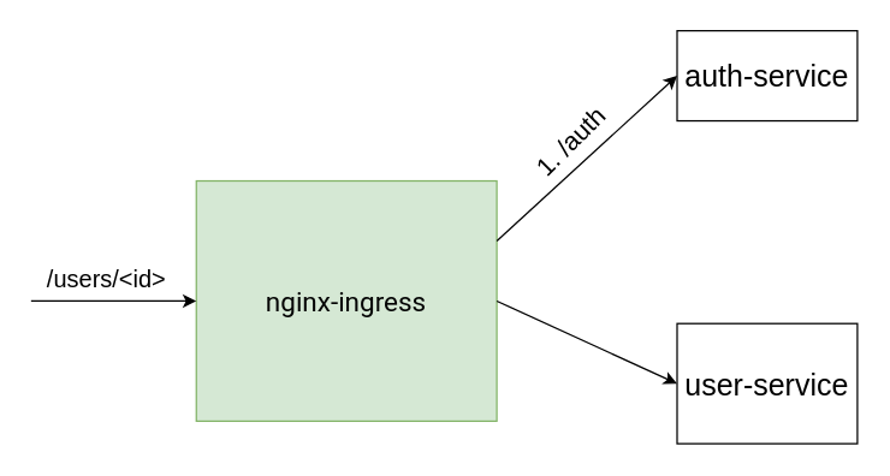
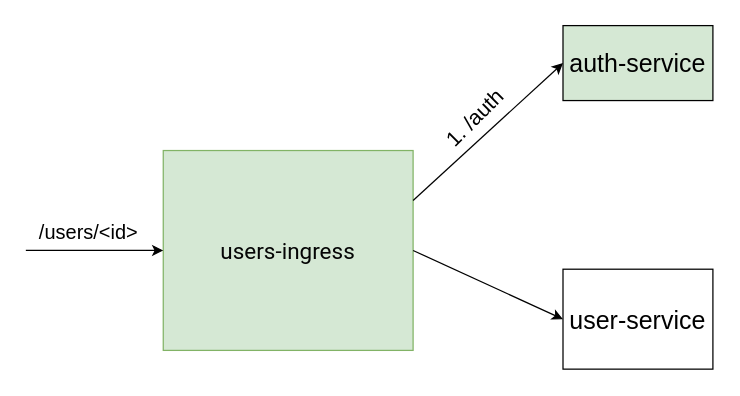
  <mxCell id="0" />
  <mxCell id="1" parent="0" />
- <mxCell id="2" value="&lt;span style=&quot;color: rgb(5, 5, 5); font-family: Roboto, sans-serif; font-size: 18px; text-align: left;&quot;&gt;nginx-ingress&lt;/span&gt;" style="rounded=0;whiteSpace=wrap;html=1;fillColor=#d5e8d4;strokeColor=#82b366;" vertex="1" parent="1"><mxGeometry x="130" y="120" width="200" height="160" as="geometry" /></mxCell>
- <mxCell id="3" value="&lt;font style=&quot;font-size: 20px;&quot;&gt;auth-service&lt;/font&gt;" style="rounded=0;whiteSpace=wrap;html=1;" vertex="1" parent="1"><mxGeometry x="450" y="20" width="120" height="60" as="geometry" /></mxCell>
+ <mxCell id="2" value="&lt;span style=&quot;color: rgb(5, 5, 5); font-family: Roboto, sans-serif; font-size: 18px; text-align: left;&quot;&gt;users-ingress&lt;/span&gt;" style="rounded=0;whiteSpace=wrap;html=1;fillColor=#d5e8d4;strokeColor=#82b366;" vertex="1" parent="1"><mxGeometry x="130" y="120" width="200" height="160" as="geometry" /></mxCell>
+ <mxCell id="3" value="&lt;font style=&quot;font-size: 20px;&quot;&gt;auth-service&lt;/font&gt;" style="rounded=0;whiteSpace=wrap;html=1;fillColor=#d5e8d4;" vertex="1" parent="1"><mxGeometry x="450" y="20" width="120" height="60" as="geometry" /></mxCell>
  <mxCell id="4" value="&lt;font style=&quot;font-size: 20px;&quot;&gt;user-service&lt;/font&gt;" style="rounded=0;whiteSpace=wrap;html=1;" vertex="1" parent="1"><mxGeometry x="450" y="215" width="120" height="80" as="geometry" /></mxCell>
  <mxCell id="5" value="" style="endArrow=classic;html=1;rounded=0;entryX=0;entryY=0.5;entryDx=0;entryDy=0;" edge="1" parent="1" target="2"><mxGeometry width="50" height="50" relative="1" as="geometry"><mxPoint x="20" y="200" as="sourcePoint" /><mxPoint x="450" y="60" as="targetPoint" /></mxGeometry></mxCell>
  <mxCell id="6" value="&lt;span style=&quot;font-size: 16px;&quot;&gt;/users/&amp;lt;id&amp;gt;&lt;/span&gt;" style="text;html=1;align=center;verticalAlign=middle;resizable=0;points=[];autosize=1;strokeColor=none;fillColor=none;" vertex="1" parent="1"><mxGeometry x="20" y="170" width="100" height="30" as="geometry" /></mxCell>
  <mxCell id="7" value="" style="endArrow=classic;html=1;rounded=0;exitX=1;exitY=0.5;exitDx=0;exitDy=0;entryX=0;entryY=0.5;entryDx=0;entryDy=0;" edge="1" parent="1" source="2" target="4"><mxGeometry width="50" height="50" relative="1" as="geometry"><mxPoint x="400" y="100" as="sourcePoint" /><mxPoint x="450" y="50" as="targetPoint" /></mxGeometry></mxCell>
  <mxCell id="8" value="" style="endArrow=classic;html=1;rounded=0;exitX=1;exitY=0.25;exitDx=0;exitDy=0;" edge="1" parent="1" source="2"><mxGeometry width="50" height="50" relative="1" as="geometry"><mxPoint x="400" y="100" as="sourcePoint" /><mxPoint x="450" y="50" as="targetPoint" /></mxGeometry></mxCell>
  <mxCell id="9" value="&lt;font style=&quot;font-size: 17px;&quot;&gt;1. /auth&lt;/font&gt;" style="text;html=1;align=center;verticalAlign=middle;resizable=0;points=[];autosize=1;strokeColor=none;fillColor=none;rotation=-45;" vertex="1" parent="1"><mxGeometry x="340" y="80" width="80" height="30" as="geometry" /></mxCell>
